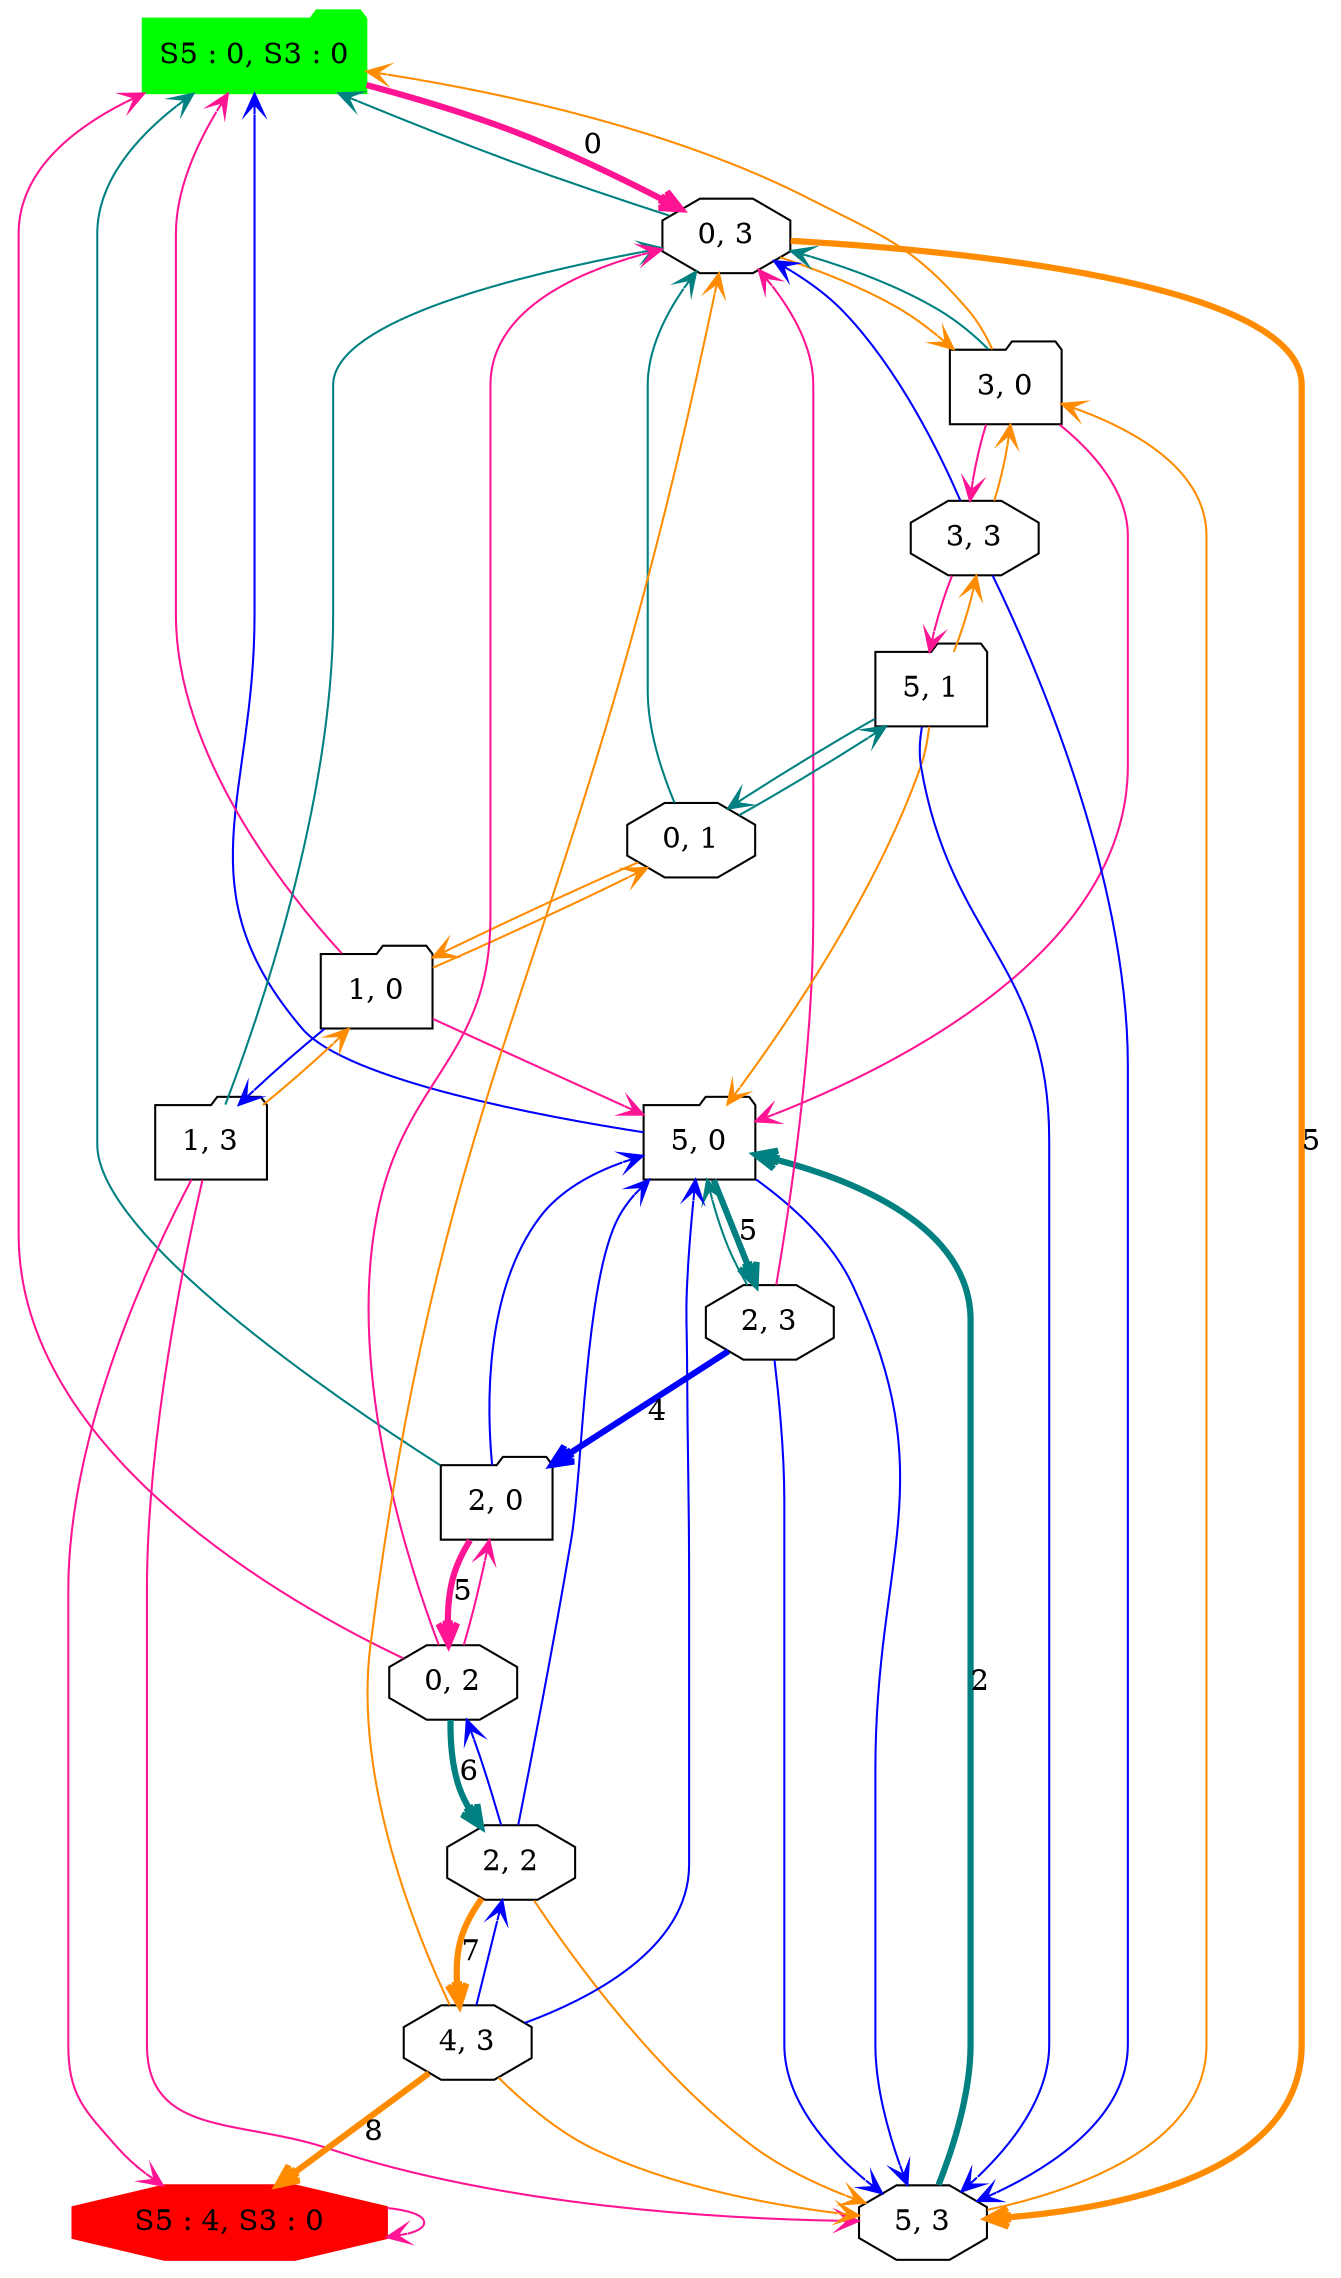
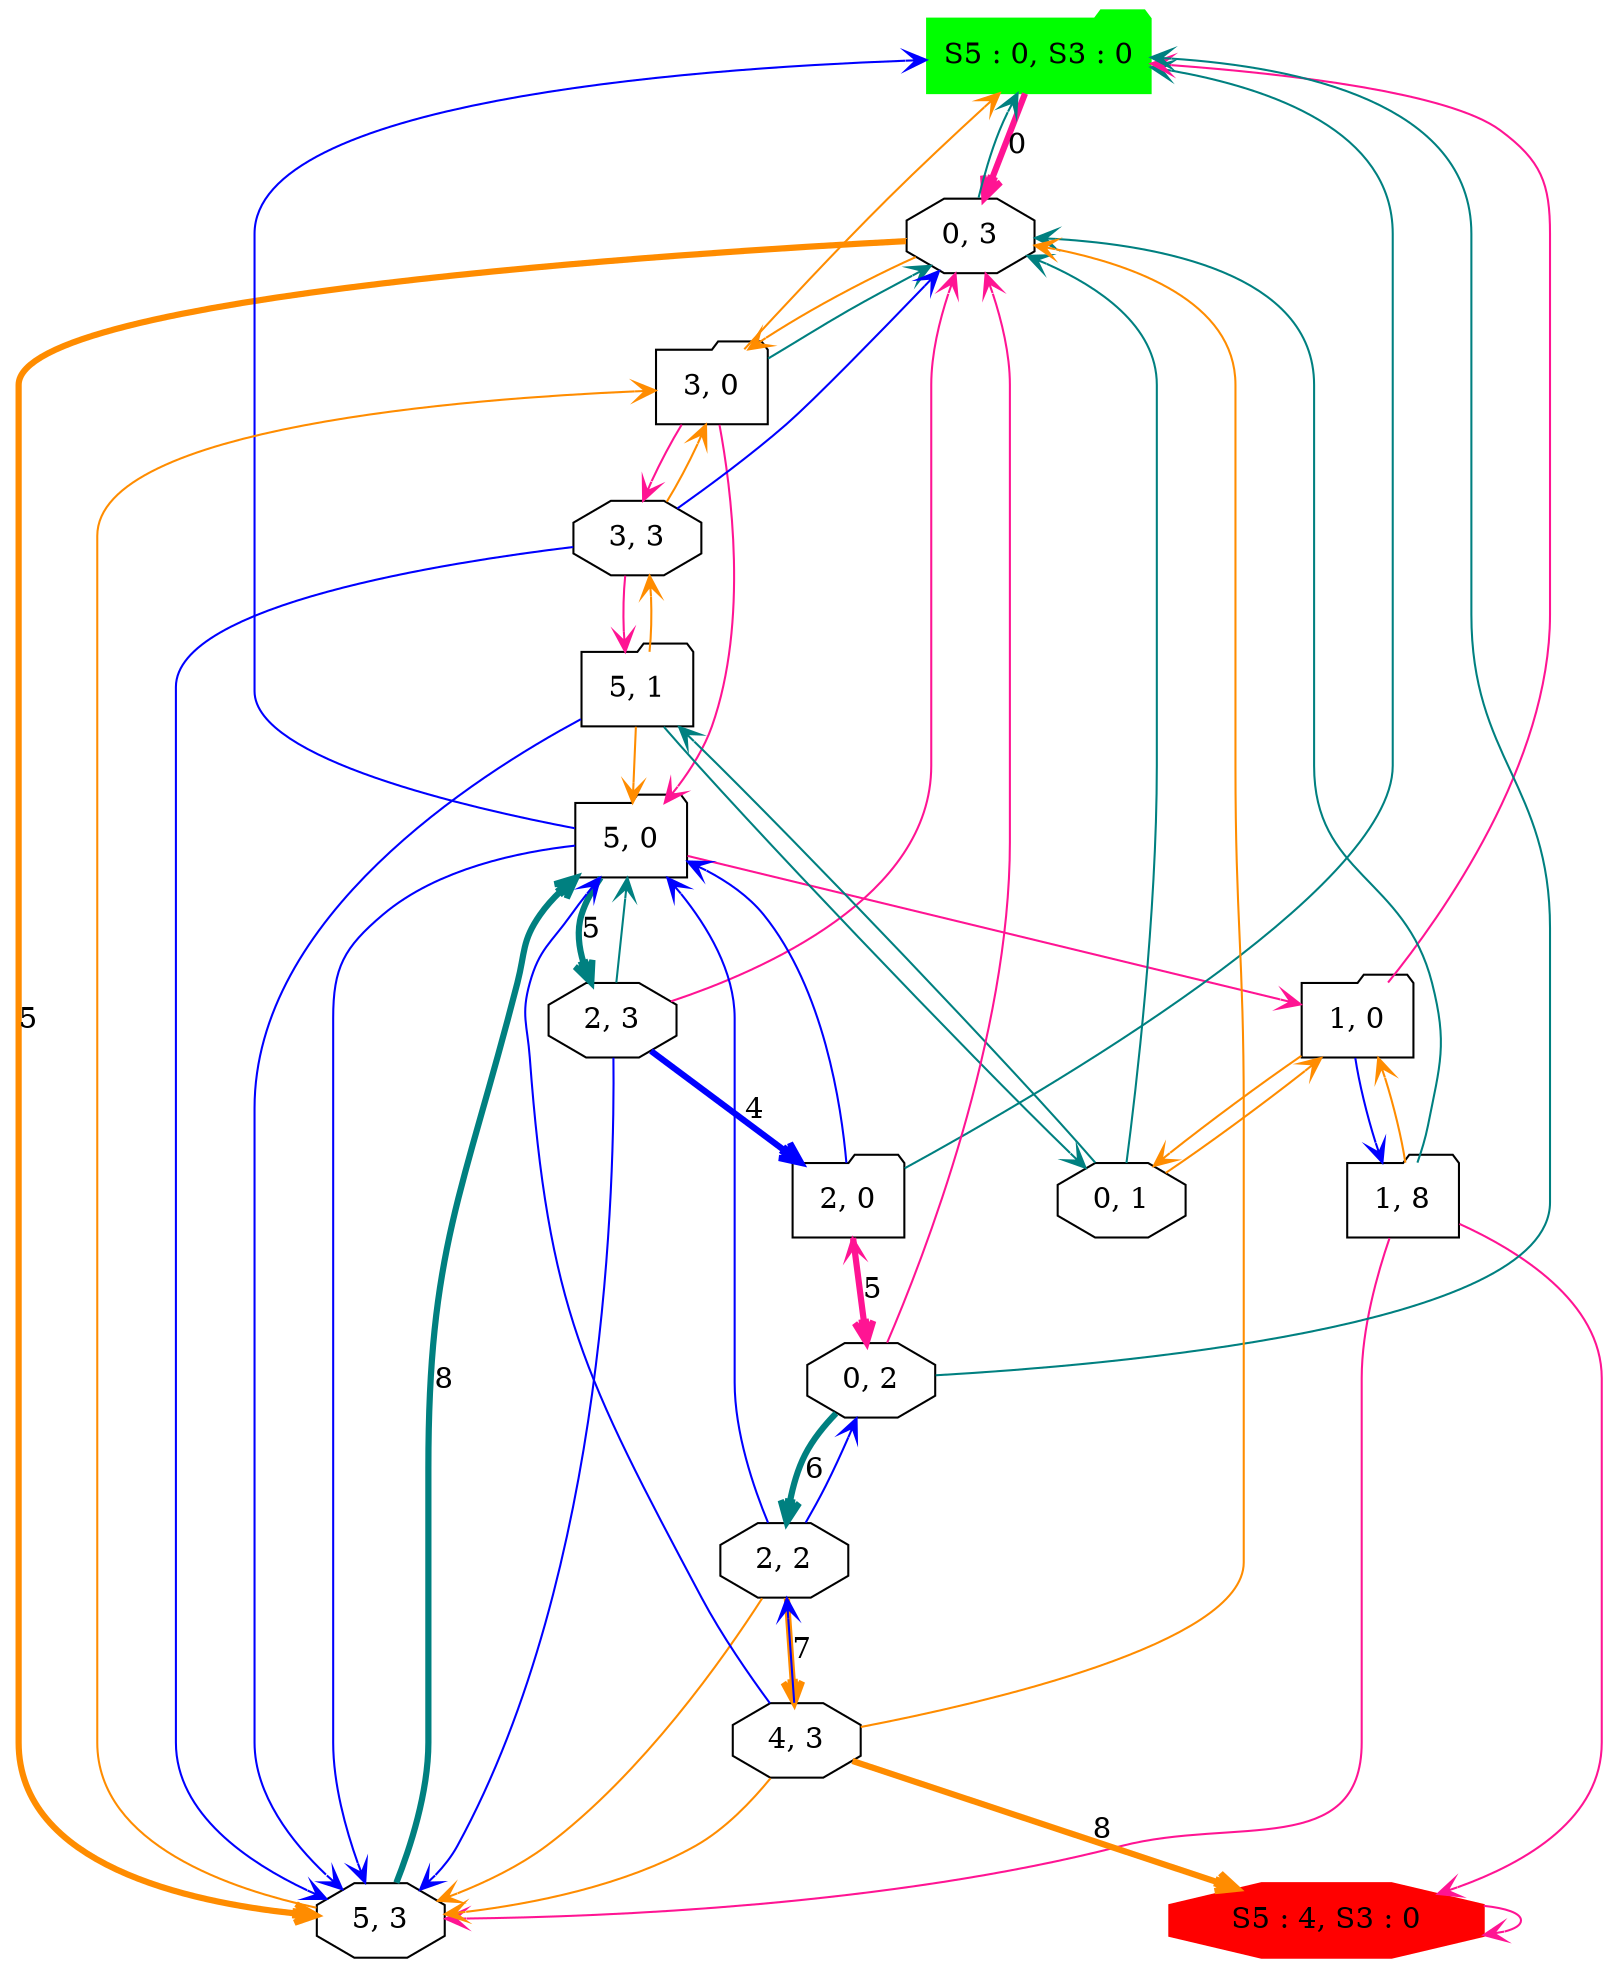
  digraph {
    node [shape=octagon]
    edge [arrowhead=open color=darkorange]
    n1 [color=green label="S5 : 0, S3 : 0" shape=folder style=filled]
    "0, 3"
    "5, 0" [shape=folder]
    "5, 3"
    "2, 3"
    "3, 0" [shape=folder]
    n7 [color=red label="S5 : 4, S3 : 0" style=filled]
    "2, 0" [shape=folder]
    "3, 3"
    "5, 1" [shape=folder]
    "0, 1"
    "1, 0" [shape=folder]
-   "1, 3" [shape=folder]
+   "1, 3" [shape=folder label="1, 8"]
    "0, 2"
    n15 [label="2, 2"]
    "4, 3"
    n1 -> "0, 3" [color=deeppink label=0 penwidth=3]
    "0, 3" -> n1 [color=teal]
    "0, 3" -> "5, 3" [label=5 penwidth=3]
    "0, 3" -> "3, 0"
    "5, 0" -> n1 [color=blue]
    "5, 0" -> "5, 3" [color=blue]
    "5, 0" -> "2, 3" [color=teal label=5 penwidth=3]
-   "5, 3" -> "5, 0" [color=teal label=2 penwidth=3]
+   "5, 3" -> "5, 0" [color=teal label=8 penwidth=3]
    "5, 3" -> "3, 0"
    "2, 3" -> "0, 3" [color=deeppink]
    "2, 3" -> "5, 0" [color=teal]
    "2, 3" -> "5, 3" [color=blue]
    "2, 3" -> "2, 0" [color=blue label=4 penwidth=3]
    "3, 0" -> n1
    "3, 0" -> "0, 3" [color=teal]
    "3, 0" -> "5, 0" [color=deeppink]
    "3, 0" -> "3, 3" [color=deeppink]
    n7 -> n7 [color=deeppink]
    "2, 0" -> n1 [color=teal]
    "2, 0" -> "5, 0" [color=blue]
    "2, 0" -> "0, 2" [color=deeppink label=5 penwidth=3]
    "3, 3" -> "0, 3" [color=blue]
    "3, 3" -> "5, 3" [color=blue]
    "3, 3" -> "3, 0"
    "3, 3" -> "5, 1" [color=deeppink]
    "5, 1" -> "5, 0"
    "5, 1" -> "5, 3" [color=blue]
    "5, 1" -> "3, 3"
    "5, 1" -> "0, 1" [color=teal]
    "0, 1" -> "0, 3" [color=teal]
    "0, 1" -> "5, 1" [color=teal]
    "0, 1" -> "1, 0"
    "1, 0" -> n1 [color=deeppink]
-   "1, 0" -> "5, 0" [color=deeppink]
+   "5, 0" -> "1, 0" [color=deeppink]
    "1, 0" -> "0, 1"
    "1, 0" -> "1, 3" [color=blue]
    "1, 3" -> "0, 3" [color=teal]
    "1, 3" -> "5, 3" [color=deeppink]
    "1, 3" -> n7 [color=deeppink]
    "1, 3" -> "1, 0"
-   "0, 2" -> n1 [color=deeppink]
+   "0, 2" -> n1 [color=teal]
    "0, 2" -> "0, 3" [color=deeppink]
    "0, 2" -> "2, 0" [color=deeppink]
    "0, 2" -> n15 [color=teal label=6 penwidth=3]
    n15 -> "5, 0" [color=blue]
    n15 -> "5, 3"
    n15 -> "0, 2" [color=blue]
    n15 -> "4, 3" [label=7 penwidth=3]
    "4, 3" -> "0, 3"
    "4, 3" -> "5, 0" [color=blue]
    "4, 3" -> "5, 3"
    "4, 3" -> n7 [label=8 penwidth=3]
    "4, 3" -> n15 [color=blue]
  }
